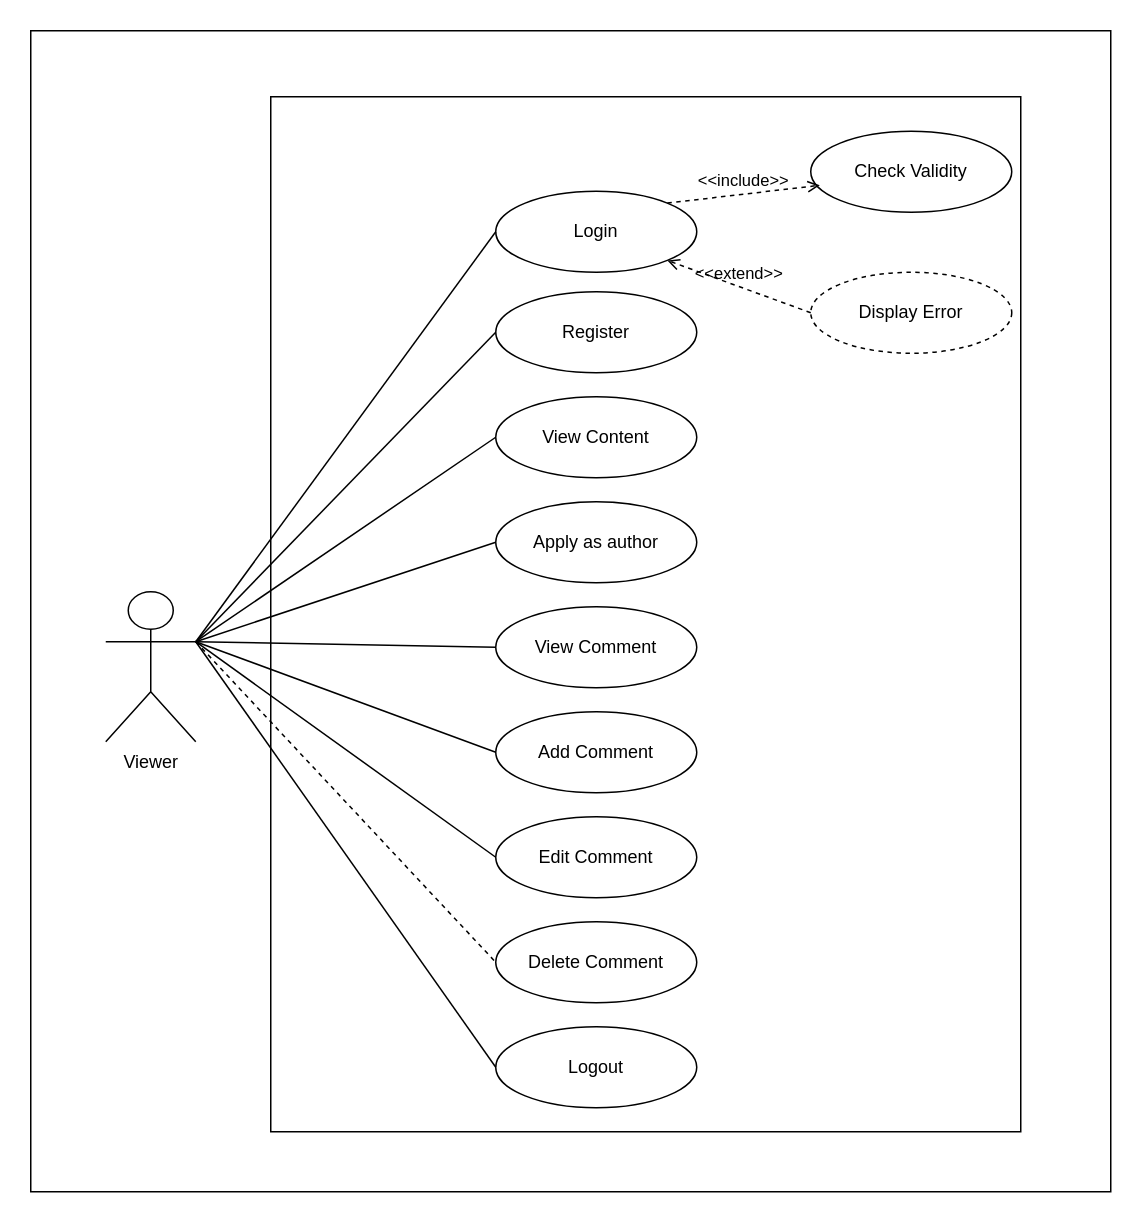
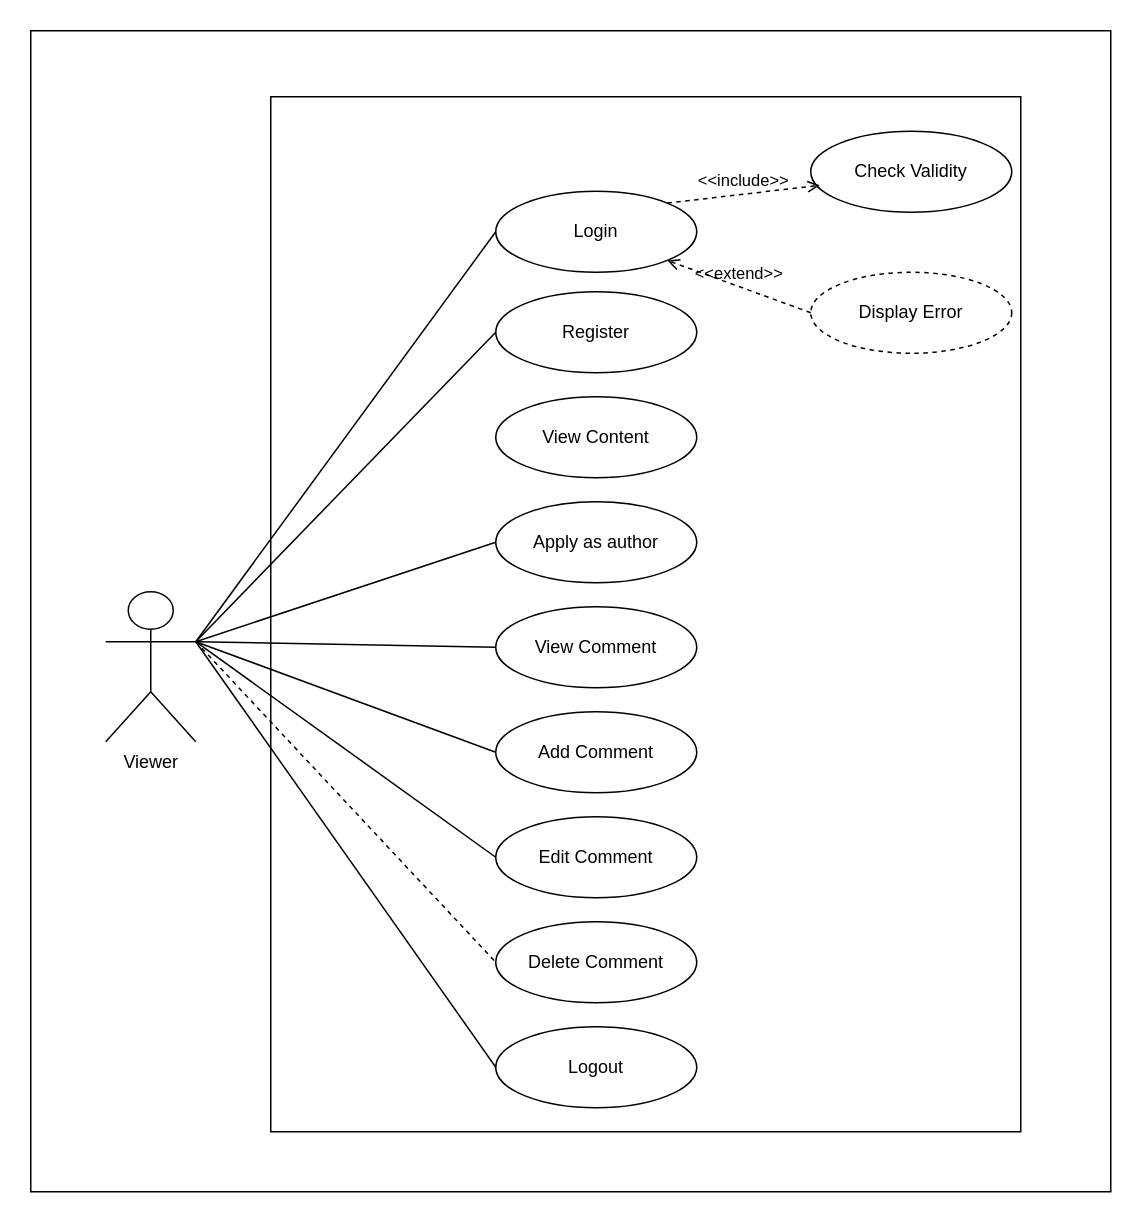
  <mxCell id="0" />
  <mxCell id="1" parent="0" />
  <mxCell id="2" value="" style="rounded=0;whiteSpace=wrap;html=1;" parent="1" vertex="1"><mxGeometry x="20" y="20" width="720" height="774" as="geometry" /></mxCell>
  <mxCell id="3" value="" style="rounded=0;whiteSpace=wrap;html=1;" parent="1" vertex="1"><mxGeometry x="180" width="500" height="690" as="geometry" y="64" /></mxCell>
  <mxCell id="4" value="Viewer" style="shape=umlActor;verticalLabelPosition=bottom;verticalAlign=top;html=1;outlineConnect=0;" parent="1" vertex="1"><mxGeometry x="70" y="394" width="60" height="100" as="geometry" /></mxCell>
  <mxCell id="5" value="Login" style="ellipse;whiteSpace=wrap;html=1;" parent="1" vertex="1"><mxGeometry x="330" y="127" width="134" height="54" as="geometry" /></mxCell>
  <mxCell id="6" value="Display Error" style="ellipse;whiteSpace=wrap;html=1;dashed=1;" parent="1" vertex="1"><mxGeometry x="540" y="181" width="134" height="54" as="geometry" /></mxCell>
  <mxCell id="7" value="Check Validity" style="ellipse;whiteSpace=wrap;html=1;" parent="1" vertex="1"><mxGeometry x="540" y="87" width="134" height="54" as="geometry" /></mxCell>
  <mxCell id="8" value="View Content" style="ellipse;whiteSpace=wrap;html=1;" parent="1" vertex="1"><mxGeometry x="330" y="264" width="134" height="54" as="geometry" /></mxCell>
  <mxCell id="9" value="Apply as author" style="ellipse;whiteSpace=wrap;html=1;" parent="1" vertex="1"><mxGeometry x="330" y="334" width="134" height="54" as="geometry" /></mxCell>
  <mxCell id="10" value="Add Comment" style="ellipse;whiteSpace=wrap;html=1;" parent="1" vertex="1"><mxGeometry x="330" y="474" width="134" height="54" as="geometry" /></mxCell>
  <mxCell id="11" value="Logout" style="ellipse;whiteSpace=wrap;html=1;" parent="1" vertex="1"><mxGeometry x="330" y="684" width="134" height="54" as="geometry" /></mxCell>
  <mxCell id="12" value="&amp;lt;&amp;lt;include&amp;gt;&amp;gt;" style="html=1;verticalAlign=bottom;labelBackgroundColor=none;endArrow=open;endFill=0;dashed=1;rounded=0;exitX=1;exitY=0;exitDx=0;exitDy=0;entryX=0.045;entryY=0.667;entryDx=0;entryDy=0;entryPerimeter=0;" parent="1" source="5" target="7" edge="1"><mxGeometry width="160" relative="1" as="geometry"><mxPoint x="400" y="237" as="sourcePoint" /><mxPoint x="560" y="237" as="targetPoint" /></mxGeometry></mxCell>
  <mxCell id="13" value="&amp;lt;&amp;lt;extend&amp;gt;&amp;gt;" style="html=1;verticalAlign=bottom;labelBackgroundColor=none;endArrow=open;endFill=0;dashed=1;rounded=0;exitX=0;exitY=0.5;exitDx=0;exitDy=0;entryX=1;entryY=1;entryDx=0;entryDy=0;" parent="1" source="6" target="5" edge="1"><mxGeometry width="160" relative="1" as="geometry"><mxPoint x="400" y="237" as="sourcePoint" /><mxPoint x="560" y="237" as="targetPoint" /></mxGeometry></mxCell>
  <mxCell id="14" value="" style="endArrow=none;html=1;rounded=0;exitX=1;exitY=0.333;exitDx=0;exitDy=0;exitPerimeter=0;entryX=0;entryY=0.5;entryDx=0;entryDy=0;" parent="1" source="4" target="5" edge="1"><mxGeometry width="50" height="50" relative="1" as="geometry"><mxPoint x="380" y="467" as="sourcePoint" /><mxPoint x="430" y="417" as="targetPoint" /></mxGeometry></mxCell>
- <mxCell id="15" value="" style="endArrow=none;html=1;rounded=0;entryX=0;entryY=0.5;entryDx=0;entryDy=0;exitX=1;exitY=0.333;exitDx=0;exitDy=0;exitPerimeter=0;" parent="1" source="4" target="8" edge="1"><mxGeometry width="50" height="50" relative="1" as="geometry"><mxPoint x="140" y="387" as="sourcePoint" /><mxPoint x="340" y="702" as="targetPoint" /></mxGeometry></mxCell>
  <mxCell id="16" value="" style="endArrow=none;html=1;rounded=0;entryX=0;entryY=0.5;entryDx=0;entryDy=0;exitX=1;exitY=0.333;exitDx=0;exitDy=0;exitPerimeter=0;" parent="1" source="4" target="9" edge="1"><mxGeometry width="50" height="50" relative="1" as="geometry"><mxPoint x="150" y="397" as="sourcePoint" /><mxPoint x="340" y="762" as="targetPoint" /></mxGeometry></mxCell>
  <mxCell id="17" value="" style="endArrow=none;html=1;rounded=0;entryX=0;entryY=0.5;entryDx=0;entryDy=0;exitX=1;exitY=0.333;exitDx=0;exitDy=0;exitPerimeter=0;" parent="1" source="4" target="10" edge="1"><mxGeometry width="50" height="50" relative="1" as="geometry"><mxPoint x="150" y="397" as="sourcePoint" /><mxPoint x="350" y="952" as="targetPoint" /></mxGeometry></mxCell>
  <mxCell id="18" value="" style="endArrow=none;html=1;rounded=0;entryX=0;entryY=0.5;entryDx=0;entryDy=0;exitX=1;exitY=0.333;exitDx=0;exitDy=0;exitPerimeter=0;" parent="1" source="4" target="11" edge="1"><mxGeometry width="50" height="50" relative="1" as="geometry"><mxPoint x="160" y="407" as="sourcePoint" /><mxPoint x="360" y="962" as="targetPoint" /></mxGeometry></mxCell>
  <mxCell id="19" value="Register" style="ellipse;whiteSpace=wrap;html=1;" vertex="1" parent="1"><mxGeometry x="330" y="194" width="134" height="54" as="geometry" /></mxCell>
  <mxCell id="20" value="View Comment" style="ellipse;whiteSpace=wrap;html=1;" vertex="1" parent="1"><mxGeometry x="330" y="404" width="134" height="54" as="geometry" /></mxCell>
  <mxCell id="21" value="" style="endArrow=none;html=1;rounded=0;entryX=0;entryY=0.5;entryDx=0;entryDy=0;exitX=1;exitY=0.333;exitDx=0;exitDy=0;exitPerimeter=0;" edge="1" parent="1" source="4" target="20"><mxGeometry width="50" height="50" relative="1" as="geometry"><mxPoint x="140" y="317" as="sourcePoint" /><mxPoint x="340" y="301" as="targetPoint" /></mxGeometry></mxCell>
  <mxCell id="22" value="" style="endArrow=none;html=1;rounded=0;entryX=0;entryY=0.5;entryDx=0;entryDy=0;exitX=1;exitY=0.333;exitDx=0;exitDy=0;exitPerimeter=0;" edge="1" parent="1" source="4" target="19"><mxGeometry width="50" height="50" relative="1" as="geometry"><mxPoint x="150" y="327" as="sourcePoint" /><mxPoint x="350" y="311" as="targetPoint" /></mxGeometry></mxCell>
  <mxCell id="23" value="Delete Comment" style="ellipse;whiteSpace=wrap;html=1;" vertex="1" parent="1"><mxGeometry x="330" y="614" width="134" height="54" as="geometry" /></mxCell>
  <mxCell id="24" value="Edit Comment" style="ellipse;whiteSpace=wrap;html=1;" vertex="1" parent="1"><mxGeometry x="330" y="544" width="134" height="54" as="geometry" /></mxCell>
  <mxCell id="25" value="" style="endArrow=none;html=1;rounded=0;entryX=0;entryY=0.5;entryDx=0;entryDy=0;exitX=1;exitY=0.333;exitDx=0;exitDy=0;exitPerimeter=0;dashed=1;" edge="1" parent="1" source="4" target="23"><mxGeometry width="50" height="50" relative="1" as="geometry"><mxPoint x="140" y="317" as="sourcePoint" /><mxPoint x="340" y="511" as="targetPoint" /></mxGeometry></mxCell>
  <mxCell id="26" value="" style="endArrow=none;html=1;rounded=0;entryX=0;entryY=0.5;entryDx=0;entryDy=0;exitX=1;exitY=0.333;exitDx=0;exitDy=0;exitPerimeter=0;" edge="1" parent="1" source="4" target="24"><mxGeometry width="50" height="50" relative="1" as="geometry"><mxPoint x="150" y="327" as="sourcePoint" /><mxPoint x="350" y="521" as="targetPoint" /></mxGeometry></mxCell>
